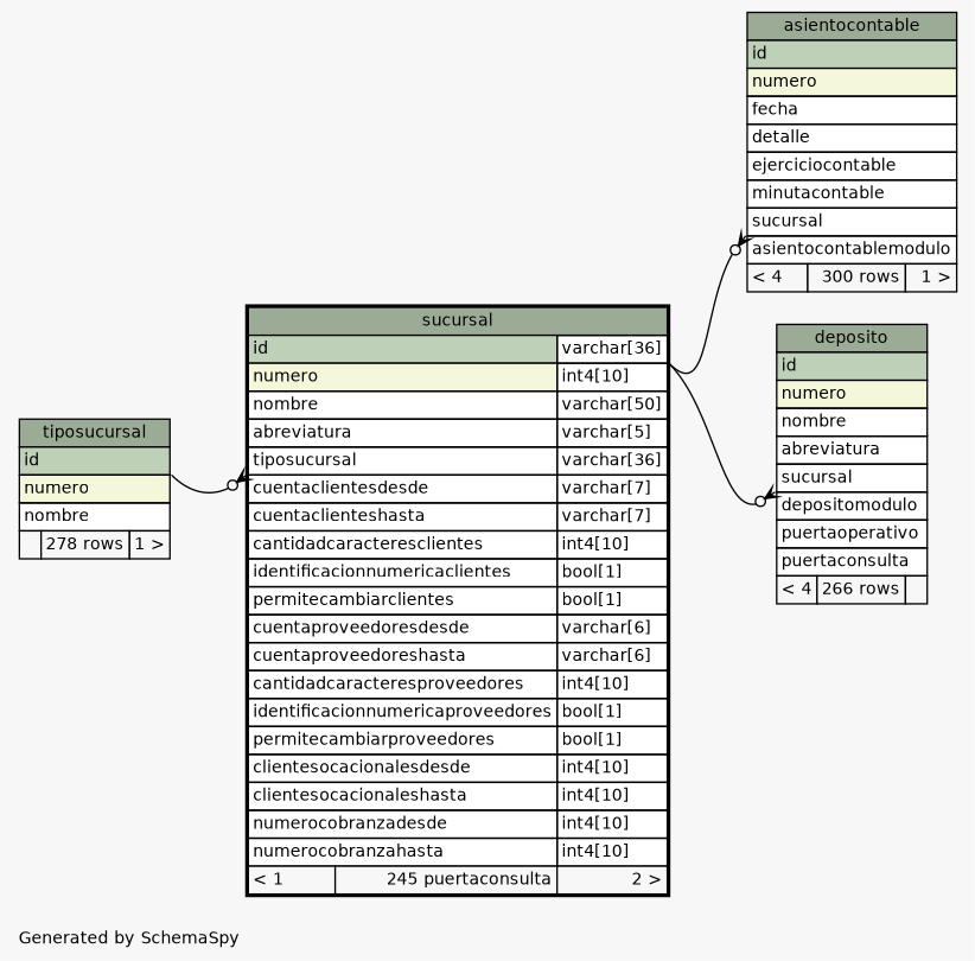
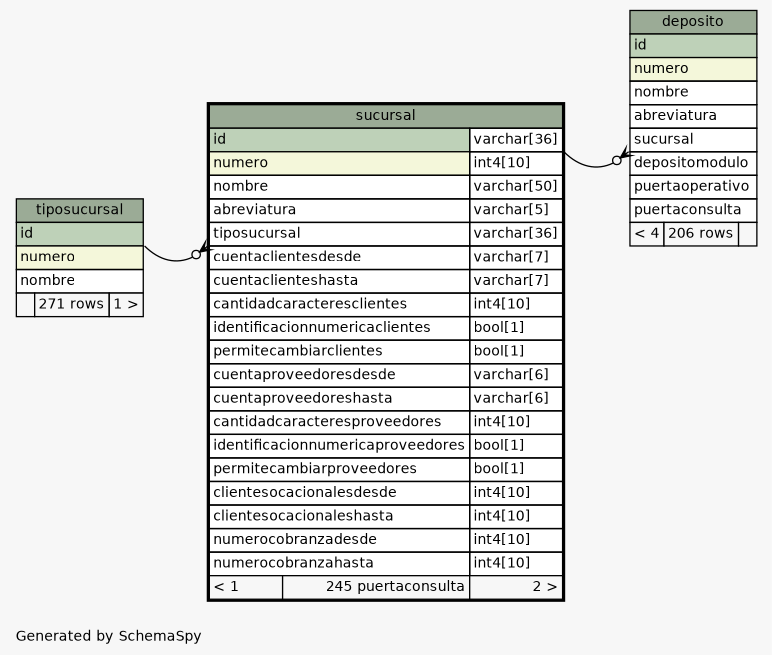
  digraph {
    bgcolor="#f7f7f7"
    fontname=Helvetica
    fontsize=11
    label="\nGenerated by SchemaSpy"
    labeljust=l
    nodesep=0.18
    rankdir=RL
    ranksep=0.46
    node [fontname=Helvetica fontsize=11 shape=plaintext]
    edge [arrowhead=none arrowsize=0.8 arrowtail=crowodot dir=back headport="id.type:se" tailport="sucursal:sw"]
-   n1 [label=<     <TABLE BORDER="0" CELLBORDER="1" CELLSPACING="0" BGCOLOR="#ffffff">       <TR><TD COLSPAN="3" BGCOLOR="#9bab96" ALIGN="CENTER">asientocontable</TD></TR>       <TR><TD PORT="id" COLSPAN="3" BGCOLOR="#bed1b8" ALIGN="LEFT">id</TD></TR>       <TR><TD PORT="numero" COLSPAN="3" BGCOLOR="#f4f7da" ALIGN="LEFT">numero</TD></TR>       <TR><TD PORT="fecha" COLSPAN="3" ALIGN="LEFT">fecha</TD></TR>       <TR><TD PORT="detalle" COLSPAN="3" ALIGN="LEFT">detalle</TD></TR>       <TR><TD PORT="ejerciciocontable" COLSPAN="3" ALIGN="LEFT">ejerciciocontable</TD></TR>       <TR><TD PORT="minutacontable" COLSPAN="3" ALIGN="LEFT">minutacontable</TD></TR>       <TR><TD PORT="sucursal" COLSPAN="3" ALIGN="LEFT">sucursal</TD></TR>       <TR><TD PORT="asientocontablemodulo" COLSPAN="3" ALIGN="LEFT">asientocontablemodulo</TD></TR>       <TR><TD ALIGN="LEFT" BGCOLOR="#f7f7f7">&lt; 4</TD><TD ALIGN="RIGHT" BGCOLOR="#f7f7f7">300 rows</TD><TD ALIGN="RIGHT" BGCOLOR="#f7f7f7">1 &gt;</TD></TR>     </TABLE>>]
    n2 [label=<     <TABLE BORDER="2" CELLBORDER="1" CELLSPACING="0" BGCOLOR="#ffffff">       <TR><TD COLSPAN="3" BGCOLOR="#9bab96" ALIGN="CENTER">sucursal</TD></TR>       <TR><TD PORT="id" COLSPAN="2" BGCOLOR="#bed1b8" ALIGN="LEFT">id</TD><TD PORT="id.type" ALIGN="LEFT">varchar[36]</TD></TR>       <TR><TD PORT="numero" COLSPAN="2" BGCOLOR="#f4f7da" ALIGN="LEFT">numero</TD><TD PORT="numero.type" ALIGN="LEFT">int4[10]</TD></TR>       <TR><TD PORT="nombre" COLSPAN="2" ALIGN="LEFT">nombre</TD><TD PORT="nombre.type" ALIGN="LEFT">varchar[50]</TD></TR>       <TR><TD PORT="abreviatura" COLSPAN="2" ALIGN="LEFT">abreviatura</TD><TD PORT="abreviatura.type" ALIGN="LEFT">varchar[5]</TD></TR>       <TR><TD PORT="tiposucursal" COLSPAN="2" ALIGN="LEFT">tiposucursal</TD><TD PORT="tiposucursal.type" ALIGN="LEFT">varchar[36]</TD></TR>       <TR><TD PORT="cuentaclientesdesde" COLSPAN="2" ALIGN="LEFT">cuentaclientesdesde</TD><TD PORT="cuentaclientesdesde.type" ALIGN="LEFT">varchar[7]</TD></TR>       <TR><TD PORT="cuentaclienteshasta" COLSPAN="2" ALIGN="LEFT">cuentaclienteshasta</TD><TD PORT="cuentaclienteshasta.type" ALIGN="LEFT">varchar[7]</TD></TR>       <TR><TD PORT="cantidadcaracteresclientes" COLSPAN="2" ALIGN="LEFT">cantidadcaracteresclientes</TD><TD PORT="cantidadcaracteresclientes.type" ALIGN="LEFT">int4[10]</TD></TR>       <TR><TD PORT="identificacionnumericaclientes" COLSPAN="2" ALIGN="LEFT">identificacionnumericaclientes</TD><TD PORT="identificacionnumericaclientes.type" ALIGN="LEFT">bool[1]</TD></TR>       <TR><TD PORT="permitecambiarclientes" COLSPAN="2" ALIGN="LEFT">permitecambiarclientes</TD><TD PORT="permitecambiarclientes.type" ALIGN="LEFT">bool[1]</TD></TR>       <TR><TD PORT="cuentaproveedoresdesde" COLSPAN="2" ALIGN="LEFT">cuentaproveedoresdesde</TD><TD PORT="cuentaproveedoresdesde.type" ALIGN="LEFT">varchar[6]</TD></TR>       <TR><TD PORT="cuentaproveedoreshasta" COLSPAN="2" ALIGN="LEFT">cuentaproveedoreshasta</TD><TD PORT="cuentaproveedoreshasta.type" ALIGN="LEFT">varchar[6]</TD></TR>       <TR><TD PORT="cantidadcaracteresproveedores" COLSPAN="2" ALIGN="LEFT">cantidadcaracteresproveedores</TD><TD PORT="cantidadcaracteresproveedores.type" ALIGN="LEFT">int4[10]</TD></TR>       <TR><TD PORT="identificacionnumericaproveedores" COLSPAN="2" ALIGN="LEFT">identificacionnumericaproveedores</TD><TD PORT="identificacionnumericaproveedores.type" ALIGN="LEFT">bool[1]</TD></TR>       <TR><TD PORT="permitecambiarproveedores" COLSPAN="2" ALIGN="LEFT">permitecambiarproveedores</TD><TD PORT="permitecambiarproveedores.type" ALIGN="LEFT">bool[1]</TD></TR>       <TR><TD PORT="clientesocacionalesdesde" COLSPAN="2" ALIGN="LEFT">clientesocacionalesdesde</TD><TD PORT="clientesocacionalesdesde.type" ALIGN="LEFT">int4[10]</TD></TR>       <TR><TD PORT="clientesocacionaleshasta" COLSPAN="2" ALIGN="LEFT">clientesocacionaleshasta</TD><TD PORT="clientesocacionaleshasta.type" ALIGN="LEFT">int4[10]</TD></TR>       <TR><TD PORT="numerocobranzadesde" COLSPAN="2" ALIGN="LEFT">numerocobranzadesde</TD><TD PORT="numerocobranzadesde.type" ALIGN="LEFT">int4[10]</TD></TR>       <TR><TD PORT="numerocobranzahasta" COLSPAN="2" ALIGN="LEFT">numerocobranzahasta</TD><TD PORT="numerocobranzahasta.type" ALIGN="LEFT">int4[10]</TD></TR>       <TR><TD ALIGN="LEFT" BGCOLOR="#f7f7f7">&lt; 1</TD><TD ALIGN="RIGHT" BGCOLOR="#f7f7f7">245 puertaconsulta</TD><TD ALIGN="RIGHT" BGCOLOR="#f7f7f7">2 &gt;</TD></TR>     </TABLE>>]
-   n3 [label=<     <TABLE BORDER="0" CELLBORDER="1" CELLSPACING="0" BGCOLOR="#ffffff">       <TR><TD COLSPAN="3" BGCOLOR="#9bab96" ALIGN="CENTER">tiposucursal</TD></TR>       <TR><TD PORT="id" COLSPAN="3" BGCOLOR="#bed1b8" ALIGN="LEFT">id</TD></TR>       <TR><TD PORT="numero" COLSPAN="3" BGCOLOR="#f4f7da" ALIGN="LEFT">numero</TD></TR>       <TR><TD PORT="nombre" COLSPAN="3" ALIGN="LEFT">nombre</TD></TR>       <TR><TD ALIGN="LEFT" BGCOLOR="#f7f7f7">  </TD><TD ALIGN="RIGHT" BGCOLOR="#f7f7f7">278 rows</TD><TD ALIGN="RIGHT" BGCOLOR="#f7f7f7">1 &gt;</TD></TR>     </TABLE>>]
-   n4 [label=<     <TABLE BORDER="0" CELLBORDER="1" CELLSPACING="0" BGCOLOR="#ffffff">       <TR><TD COLSPAN="3" BGCOLOR="#9bab96" ALIGN="CENTER">deposito</TD></TR>       <TR><TD PORT="id" COLSPAN="3" BGCOLOR="#bed1b8" ALIGN="LEFT">id</TD></TR>       <TR><TD PORT="numero" COLSPAN="3" BGCOLOR="#f4f7da" ALIGN="LEFT">numero</TD></TR>       <TR><TD PORT="nombre" COLSPAN="3" ALIGN="LEFT">nombre</TD></TR>       <TR><TD PORT="abreviatura" COLSPAN="3" ALIGN="LEFT">abreviatura</TD></TR>       <TR><TD PORT="sucursal" COLSPAN="3" ALIGN="LEFT">sucursal</TD></TR>       <TR><TD PORT="depositomodulo" COLSPAN="3" ALIGN="LEFT">depositomodulo</TD></TR>       <TR><TD PORT="puertaoperativo" COLSPAN="3" ALIGN="LEFT">puertaoperativo</TD></TR>       <TR><TD PORT="puertaconsulta" COLSPAN="3" ALIGN="LEFT">puertaconsulta</TD></TR>       <TR><TD ALIGN="LEFT" BGCOLOR="#f7f7f7">&lt; 4</TD><TD ALIGN="RIGHT" BGCOLOR="#f7f7f7">266 rows</TD><TD ALIGN="RIGHT" BGCOLOR="#f7f7f7">  </TD></TR>     </TABLE>>]
-   n1 -> n2
+   n3 [label=<     <TABLE BORDER="0" CELLBORDER="1" CELLSPACING="0" BGCOLOR="#ffffff">       <TR><TD COLSPAN="3" BGCOLOR="#9bab96" ALIGN="CENTER">tiposucursal</TD></TR>       <TR><TD PORT="id" COLSPAN="3" BGCOLOR="#bed1b8" ALIGN="LEFT">id</TD></TR>       <TR><TD PORT="numero" COLSPAN="3" BGCOLOR="#f4f7da" ALIGN="LEFT">numero</TD></TR>       <TR><TD PORT="nombre" COLSPAN="3" ALIGN="LEFT">nombre</TD></TR>       <TR><TD ALIGN="LEFT" BGCOLOR="#f7f7f7">  </TD><TD ALIGN="RIGHT" BGCOLOR="#f7f7f7">271 rows</TD><TD ALIGN="RIGHT" BGCOLOR="#f7f7f7">1 &gt;</TD></TR>     </TABLE>>]
+   n4 [label=<     <TABLE BORDER="0" CELLBORDER="1" CELLSPACING="0" BGCOLOR="#ffffff">       <TR><TD COLSPAN="3" BGCOLOR="#9bab96" ALIGN="CENTER">deposito</TD></TR>       <TR><TD PORT="id" COLSPAN="3" BGCOLOR="#bed1b8" ALIGN="LEFT">id</TD></TR>       <TR><TD PORT="numero" COLSPAN="3" BGCOLOR="#f4f7da" ALIGN="LEFT">numero</TD></TR>       <TR><TD PORT="nombre" COLSPAN="3" ALIGN="LEFT">nombre</TD></TR>       <TR><TD PORT="abreviatura" COLSPAN="3" ALIGN="LEFT">abreviatura</TD></TR>       <TR><TD PORT="sucursal" COLSPAN="3" ALIGN="LEFT">sucursal</TD></TR>       <TR><TD PORT="depositomodulo" COLSPAN="3" ALIGN="LEFT">depositomodulo</TD></TR>       <TR><TD PORT="puertaoperativo" COLSPAN="3" ALIGN="LEFT">puertaoperativo</TD></TR>       <TR><TD PORT="puertaconsulta" COLSPAN="3" ALIGN="LEFT">puertaconsulta</TD></TR>       <TR><TD ALIGN="LEFT" BGCOLOR="#f7f7f7">&lt; 4</TD><TD ALIGN="RIGHT" BGCOLOR="#f7f7f7">206 rows</TD><TD ALIGN="RIGHT" BGCOLOR="#f7f7f7">  </TD></TR>     </TABLE>>]
    n2 -> n3 [headport="id:se" tailport="tiposucursal:sw"]
    n4 -> n2
  }
